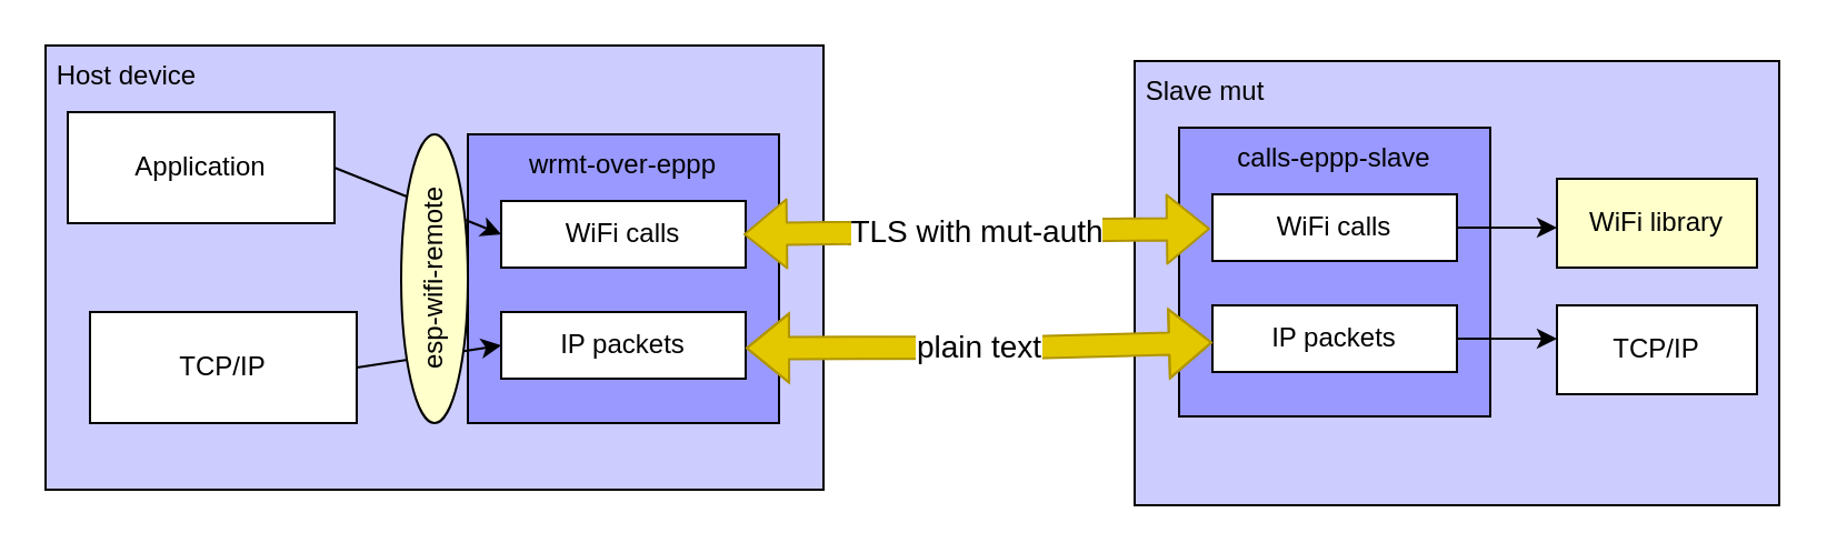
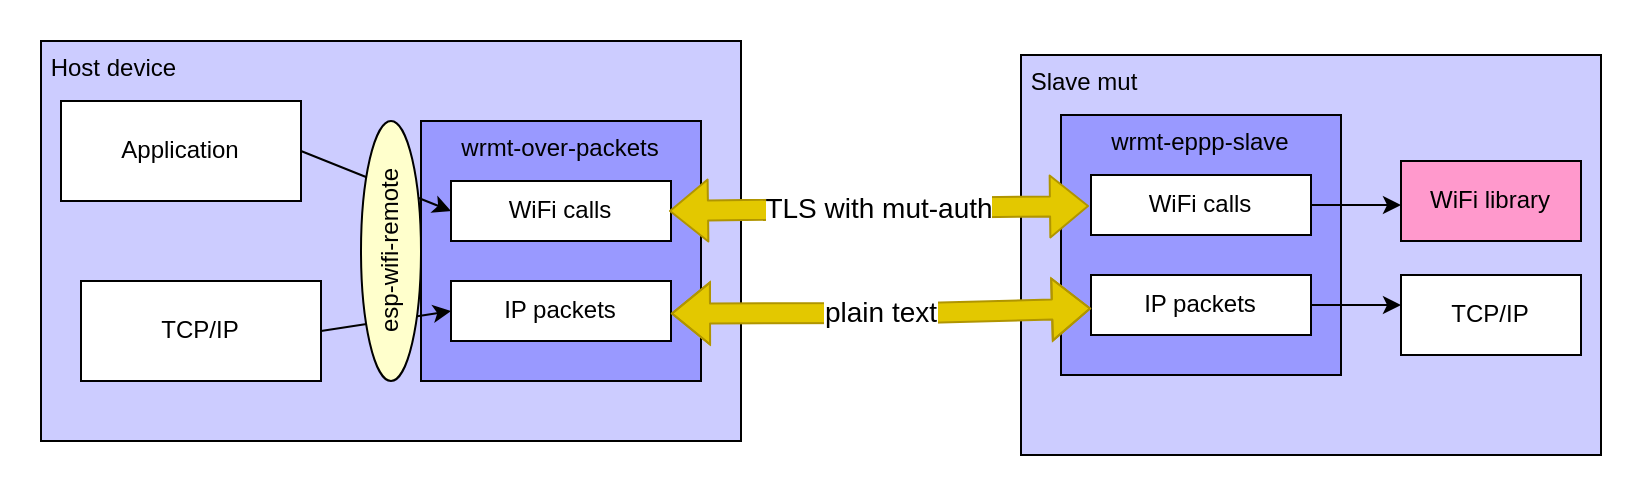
  <mxCell id="0" />
  <mxCell id="1" parent="0" />
  <mxCell id="2" value="&amp;nbsp;Host device" style="rounded=0;whiteSpace=wrap;html=1;align=left;verticalAlign=top;fillColor=#CCCCFF;fontColor=#000000;" parent="1" vertex="1"><mxGeometry x="20" y="20" width="350" height="200" as="geometry" /></mxCell>
- <mxCell id="3" value="wrmt-over-eppp" style="rounded=0;whiteSpace=wrap;html=1;align=center;verticalAlign=top;fillColor=#9999FF;fontColor=#000000;" parent="1" vertex="1"><mxGeometry x="210" y="60" width="140" height="130" as="geometry" /></mxCell>
+ <mxCell id="3" value="wrmt-over-packets" style="rounded=0;whiteSpace=wrap;html=1;align=center;verticalAlign=top;fillColor=#9999FF;fontColor=#000000;" parent="1" vertex="1"><mxGeometry x="210" y="60" width="140" height="130" as="geometry" /></mxCell>
  <mxCell id="4" value="Application" style="rounded=0;whiteSpace=wrap;html=1;" parent="1" vertex="1"><mxGeometry x="30" y="50" width="120" height="50" as="geometry" /></mxCell>
  <mxCell id="5" value="TCP/IP" style="rounded=0;whiteSpace=wrap;html=1;" parent="1" vertex="1"><mxGeometry x="40" y="140" width="120" height="50" as="geometry" /></mxCell>
  <mxCell id="6" value="IP packets" style="rounded=0;whiteSpace=wrap;html=1;" parent="1" vertex="1"><mxGeometry x="225" y="140" width="110" height="30" as="geometry" /></mxCell>
  <mxCell id="7" value="" style="curved=1;endArrow=classic;html=1;exitX=1;exitY=0.5;exitDx=0;exitDy=0;entryX=0;entryY=0.5;entryDx=0;entryDy=0;" parent="1" source="5" target="6" edge="1"><mxGeometry width="50" height="50" relative="1" as="geometry"><mxPoint x="250" y="200" as="sourcePoint" /><mxPoint x="300" y="150" as="targetPoint" /><Array as="points" /></mxGeometry></mxCell>
  <mxCell id="8" value="WiFi calls" style="rounded=0;whiteSpace=wrap;html=1;" parent="1" vertex="1"><mxGeometry x="225" y="90" width="110" height="30" as="geometry" /></mxCell>
  <mxCell id="9" value="" style="curved=1;endArrow=classic;html=1;exitX=1;exitY=0.5;exitDx=0;exitDy=0;entryX=0;entryY=0.5;entryDx=0;entryDy=0;" parent="1" source="4" target="8" edge="1"><mxGeometry width="50" height="50" relative="1" as="geometry"><mxPoint x="170" y="175" as="sourcePoint" /><mxPoint x="235" y="165" as="targetPoint" /><Array as="points" /></mxGeometry></mxCell>
  <mxCell id="10" value="esp-wifi-remote" style="ellipse;whiteSpace=wrap;html=1;horizontal=0;fillColor=#FFFFCC;fontColor=#000000;" parent="1" vertex="1"><mxGeometry x="180" y="60" width="30" height="130" as="geometry" /></mxCell>
  <mxCell id="11" value="&amp;nbsp;Slave mut" style="rounded=0;whiteSpace=wrap;html=1;align=left;verticalAlign=top;fillColor=#CCCCFF;fontColor=#000000;" parent="1" vertex="1"><mxGeometry x="510" y="27" width="290" height="200" as="geometry" /></mxCell>
- <mxCell id="12" value="calls-eppp-slave" style="rounded=0;whiteSpace=wrap;html=1;align=center;verticalAlign=top;fillColor=#9999FF;fontColor=#000000;" parent="1" vertex="1"><mxGeometry x="530" y="57" width="140" height="130" as="geometry" /></mxCell>
+ <mxCell id="12" value="wrmt-eppp-slave" style="rounded=0;whiteSpace=wrap;html=1;align=center;verticalAlign=top;fillColor=#9999FF;fontColor=#000000;" parent="1" vertex="1"><mxGeometry x="530" y="57" width="140" height="130" as="geometry" /></mxCell>
  <mxCell id="13" value="WiFi calls" style="rounded=0;whiteSpace=wrap;html=1;" parent="1" vertex="1"><mxGeometry x="545" y="87" width="110" height="30" as="geometry" /></mxCell>
  <mxCell id="14" value="IP packets" style="rounded=0;whiteSpace=wrap;html=1;" parent="1" vertex="1"><mxGeometry x="545" y="137" width="110" height="30" as="geometry" /></mxCell>
- <mxCell id="15" value="WiFi library" style="rounded=0;whiteSpace=wrap;html=1;verticalAlign=middle;fillColor=#ffffcc;fontColor=#000000;" parent="1" vertex="1"><mxGeometry x="700" y="80" width="90" height="40" as="geometry" /></mxCell>
+ <mxCell id="15" value="WiFi library" style="rounded=0;whiteSpace=wrap;html=1;verticalAlign=middle;fillColor=#FF99CC;fontColor=#000000;" parent="1" vertex="1"><mxGeometry x="700" y="80" width="90" height="40" as="geometry" /></mxCell>
  <mxCell id="16" value="" style="endArrow=classic;html=1;exitX=1;exitY=0.5;exitDx=0;exitDy=0;entryX=0;entryY=0.5;entryDx=0;entryDy=0;" parent="1" source="14" edge="1"><mxGeometry width="50" height="50" relative="1" as="geometry"><mxPoint x="710" y="197" as="sourcePoint" /><mxPoint x="700" y="152" as="targetPoint" /></mxGeometry></mxCell>
  <mxCell id="17" value="" style="endArrow=classic;html=1;exitX=1;exitY=0.5;exitDx=0;exitDy=0;entryX=0;entryY=0.5;entryDx=0;entryDy=0;" parent="1" source="13" edge="1"><mxGeometry width="50" height="50" relative="1" as="geometry"><mxPoint x="660" y="101.5" as="sourcePoint" /><mxPoint x="700" y="102" as="targetPoint" /></mxGeometry></mxCell>
  <mxCell id="18" value="TLS with mut-auth" style="shape=flexArrow;endArrow=classic;startArrow=classic;html=1;exitX=1;exitY=0.5;exitDx=0;exitDy=0;entryX=0;entryY=0.75;entryDx=0;entryDy=0;fillColor=#e3c800;strokeColor=#B09500;fontSize=14;" parent="1" edge="1"><mxGeometry width="100" height="100" relative="1" as="geometry"><mxPoint x="334" y="105" as="sourcePoint" /><mxPoint x="544" y="102.5" as="targetPoint" /><mxPoint as="offset" /></mxGeometry></mxCell>
  <mxCell id="19" value="plain text" style="shape=flexArrow;endArrow=classic;startArrow=classic;html=1;exitX=1;exitY=0.5;exitDx=0;exitDy=0;entryX=0;entryY=0.75;entryDx=0;entryDy=0;fillColor=#e3c800;strokeColor=#B09500;fontSize=14;" parent="1" edge="1"><mxGeometry width="100" height="100" relative="1" as="geometry"><mxPoint x="335" y="156.25" as="sourcePoint" /><mxPoint x="545" y="153.75" as="targetPoint" /><mxPoint as="offset" /><Array as="points"><mxPoint x="460" y="156" /></Array></mxGeometry></mxCell>
  <mxCell id="20" value="TCP/IP" style="rounded=0;whiteSpace=wrap;html=1;verticalAlign=middle;" parent="1" vertex="1"><mxGeometry x="700" y="137" width="90" height="40" as="geometry" /></mxCell>
